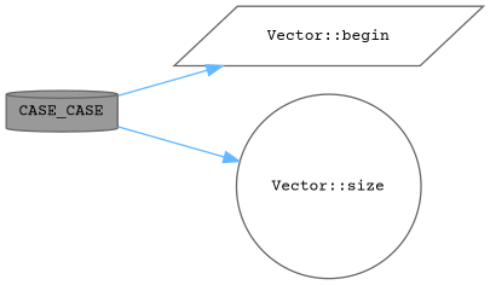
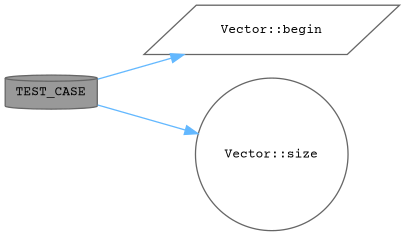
  digraph {
    fontname="Courier Prime"
    rankdir=LR
    node [color=grey40 fillcolor=white fontname="Courier Prime" fontsize=10 style=filled]
    edge [color=steelblue1 fontname="Courier Prime" fontsize=10 labelfontname=Helvetica labelfontsize=10 style=solid]
-   n1 [color=gray40 fillcolor=grey60 fontcolor=black height=0.2 label=CASE_CASE shape=cylinder width=0.4]
+   n1 [color=gray40 fillcolor=grey60 fontcolor=black height=0.2 label=TEST_CASE shape=cylinder width=0.4]
    n2 [height=0.2 label="Vector::begin" shape=parallelogram width=0.4]
    n3 [height=0.2 label="Vector::size" shape=circle width=0.4]
    n1 -> n2
    n1 -> n3
  }
